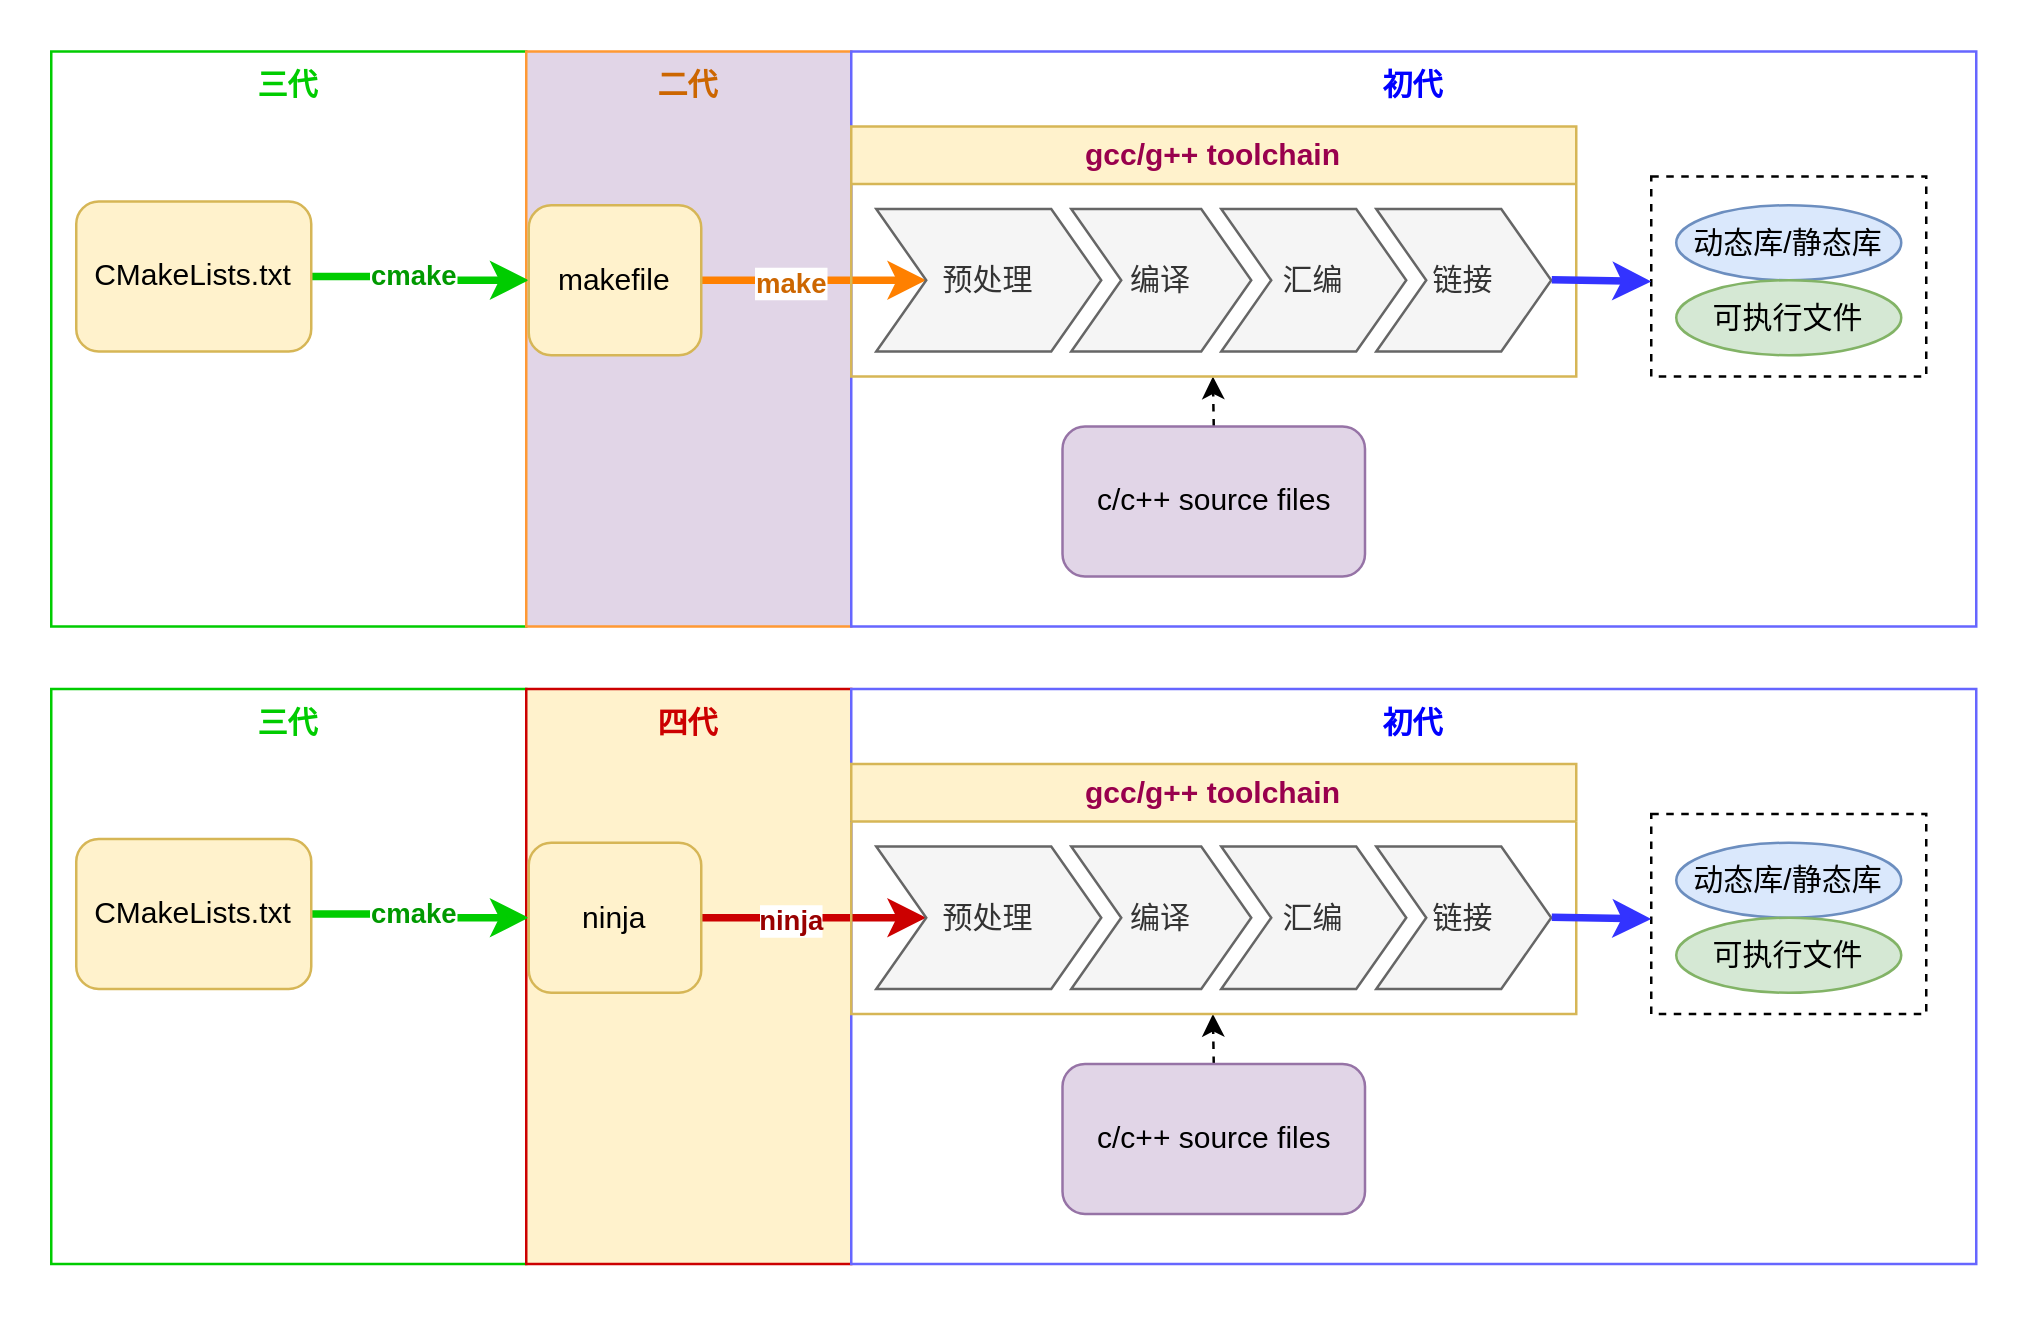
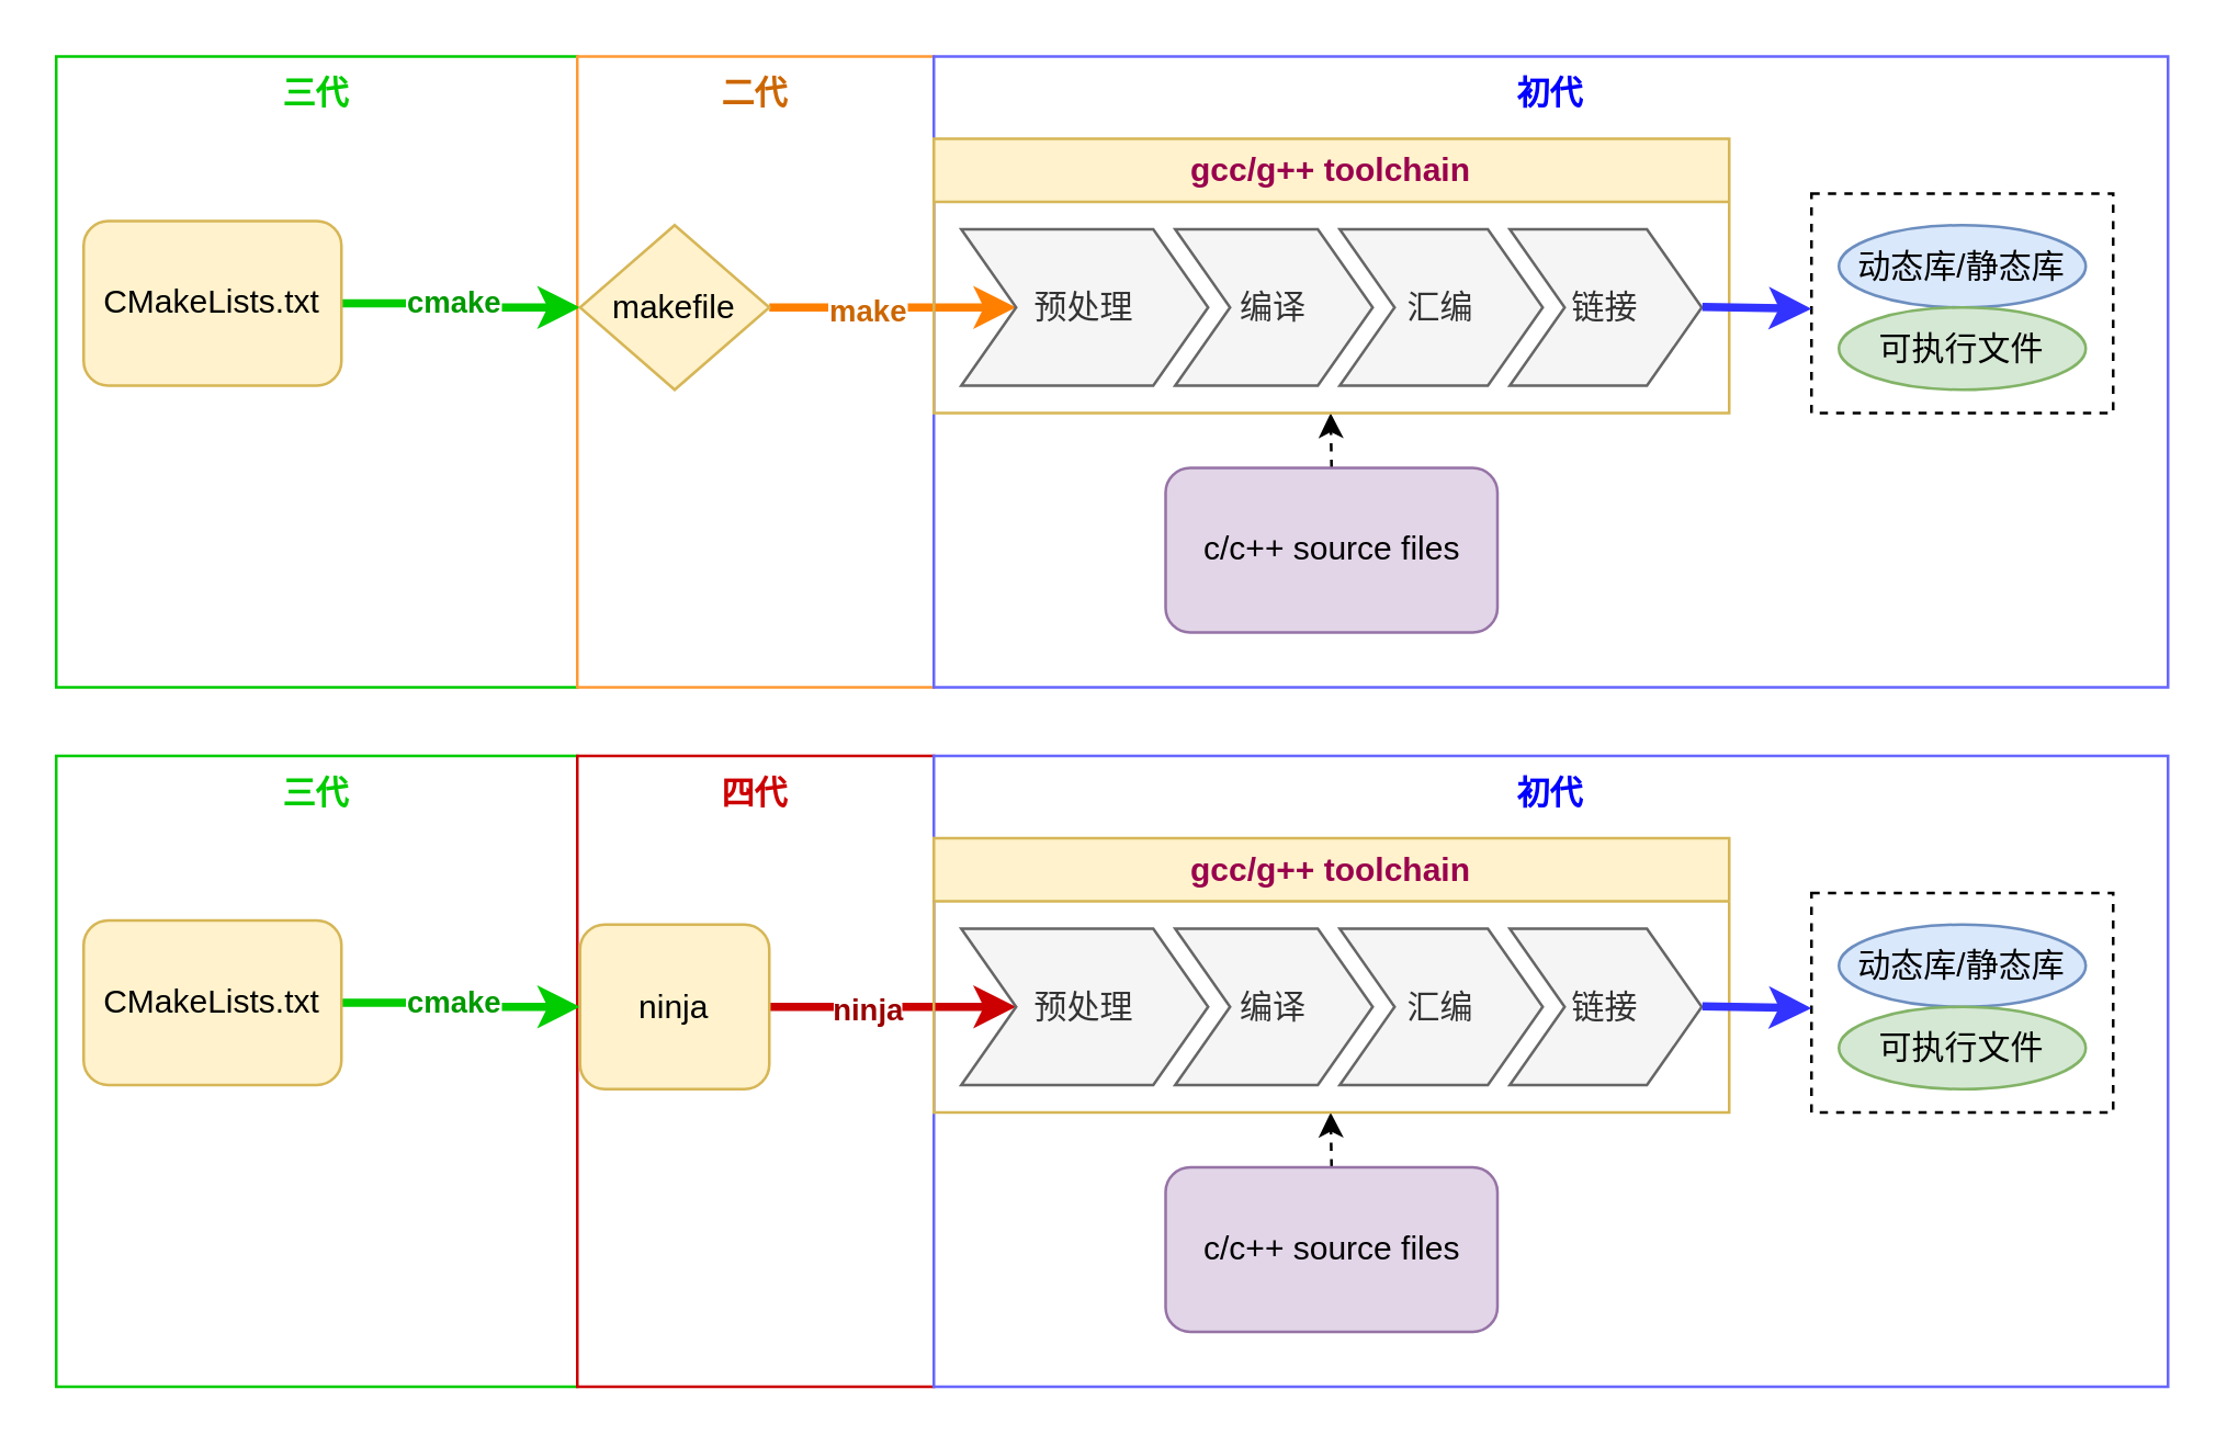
  <mxCell id="0" />
  <mxCell id="1" parent="0" />
  <mxCell id="2" value="三代" style="rounded=0;whiteSpace=wrap;html=1;strokeColor=#00CC00;verticalAlign=top;fontStyle=1;fontColor=#00CC00;" vertex="1" parent="1"><mxGeometry x="20" y="20" width="190" height="230" as="geometry" /></mxCell>
- <mxCell id="3" value="二代" style="rounded=0;whiteSpace=wrap;html=1;strokeColor=#FF9933;verticalAlign=top;fontStyle=1;fontColor=#CC6600;fillColor=#e1d5e7;" vertex="1" parent="1"><mxGeometry x="210" y="20" width="130" height="230" as="geometry" /></mxCell>
+ <mxCell id="3" value="二代" style="rounded=0;whiteSpace=wrap;html=1;strokeColor=#FF9933;verticalAlign=top;fontStyle=1;fontColor=#CC6600;" vertex="1" parent="1"><mxGeometry x="210" y="20" width="130" height="230" as="geometry" /></mxCell>
  <mxCell id="4" value="初代" style="rounded=0;whiteSpace=wrap;html=1;strokeColor=#6666FF;verticalAlign=top;fontStyle=1;fontColor=#0000FF;" vertex="1" parent="1"><mxGeometry x="340" y="20" width="450" height="230" as="geometry" /></mxCell>
  <mxCell id="5" value="" style="rounded=0;whiteSpace=wrap;html=1;dashed=1;fillColor=none;" vertex="1" parent="1"><mxGeometry x="660" y="70" width="110" height="80" as="geometry" /></mxCell>
  <mxCell id="6" style="edgeStyle=orthogonalEdgeStyle;rounded=0;orthogonalLoop=1;jettySize=auto;html=1;exitX=0.5;exitY=0;exitDx=0;exitDy=0;dashed=1;" edge="1" parent="1" source="7"><mxGeometry relative="1" as="geometry"><mxPoint x="484.667" y="150" as="targetPoint" /></mxGeometry></mxCell>
  <mxCell id="7" value="c/c++ source files" style="rounded=1;whiteSpace=wrap;html=1;fillColor=#e1d5e7;strokeColor=#9673a6;" vertex="1" parent="1"><mxGeometry x="424.5" y="170" width="121" height="60" as="geometry" /></mxCell>
  <mxCell id="8" style="edgeStyle=orthogonalEdgeStyle;rounded=0;orthogonalLoop=1;jettySize=auto;html=1;exitX=1;exitY=0.5;exitDx=0;exitDy=0;strokeWidth=3;strokeColor=#00CC00;" edge="1" parent="1" source="10" target="13"><mxGeometry relative="1" as="geometry" /></mxCell>
  <mxCell id="9" value="cmake" style="edgeLabel;html=1;align=center;verticalAlign=middle;resizable=0;points=[];fontStyle=1;fontColor=#009900;" vertex="1" connectable="0" parent="8"><mxGeometry x="-0.086" y="1" relative="1" as="geometry"><mxPoint as="offset" /></mxGeometry></mxCell>
  <mxCell id="10" value="CMakeLists.txt" style="rounded=1;whiteSpace=wrap;html=1;fillColor=#fff2cc;strokeColor=#d6b656;" vertex="1" parent="1"><mxGeometry x="30" y="80" width="94" height="60" as="geometry" /></mxCell>
  <mxCell id="11" style="edgeStyle=orthogonalEdgeStyle;rounded=0;orthogonalLoop=1;jettySize=auto;html=1;exitX=1;exitY=0.5;exitDx=0;exitDy=0;strokeWidth=3;strokeColor=#FF8000;" edge="1" parent="1" source="13" target="15"><mxGeometry relative="1" as="geometry"><mxPoint x="460" y="70" as="targetPoint" /></mxGeometry></mxCell>
  <mxCell id="12" value="make" style="edgeLabel;html=1;align=center;verticalAlign=middle;resizable=0;points=[];fontStyle=1;fontColor=#CC6600;" vertex="1" connectable="0" parent="11"><mxGeometry x="-0.233" relative="1" as="geometry"><mxPoint y="1" as="offset" /></mxGeometry></mxCell>
- <mxCell id="13" value="makefile" style="rounded=1;whiteSpace=wrap;html=1;fillColor=#fff2cc;strokeColor=#d6b656;" vertex="1" parent="1"><mxGeometry x="211" y="81.5" width="69" height="60" as="geometry" /></mxCell>
+ <mxCell id="13" value="makefile" style="rhombus;whiteSpace=wrap;html=1;fillColor=#fff2cc;strokeColor=#d6b656;" vertex="1" parent="1"><mxGeometry x="211" y="81.5" width="69" height="60" as="geometry" /></mxCell>
  <mxCell id="14" value="&lt;font color=&quot;#99004d&quot;&gt;gcc/g++ toolchain&lt;/font&gt;" style="swimlane;childLayout=stackLayout;horizontal=1;fillColor=#fff2cc;horizontalStack=1;resizeParent=1;resizeParentMax=0;resizeLast=0;collapsible=0;strokeColor=#d6b656;stackBorder=10;stackSpacing=-12;resizable=1;align=center;points=[];whiteSpace=wrap;html=1;" vertex="1" parent="1"><mxGeometry x="340" y="50" width="290" height="100" as="geometry" /></mxCell>
  <mxCell id="15" value="预处理" style="shape=step;perimeter=stepPerimeter;fixedSize=1;points=[];whiteSpace=wrap;html=1;fillColor=#f5f5f5;fontColor=#333333;strokeColor=#666666;" vertex="1" parent="14"><mxGeometry x="10" y="33" width="90" height="57" as="geometry" /></mxCell>
  <mxCell id="16" value="编译" style="shape=step;perimeter=stepPerimeter;fixedSize=1;points=[];whiteSpace=wrap;html=1;fillColor=#f5f5f5;fontColor=#333333;strokeColor=#666666;" vertex="1" parent="14"><mxGeometry x="88" y="33" width="72" height="57" as="geometry" /></mxCell>
  <mxCell id="17" value="汇编" style="shape=step;perimeter=stepPerimeter;fixedSize=1;points=[];whiteSpace=wrap;html=1;fillColor=#f5f5f5;fontColor=#333333;strokeColor=#666666;" vertex="1" parent="14"><mxGeometry x="148" y="33" width="74" height="57" as="geometry" /></mxCell>
  <mxCell id="18" value="链接" style="shape=step;perimeter=stepPerimeter;fixedSize=1;points=[];whiteSpace=wrap;html=1;fillColor=#f5f5f5;fontColor=#333333;strokeColor=#666666;" vertex="1" parent="14"><mxGeometry x="210" y="33" width="70" height="57" as="geometry" /></mxCell>
  <mxCell id="19" value="" style="endArrow=classic;html=1;rounded=0;exitX=1.003;exitY=0.496;exitDx=0;exitDy=0;exitPerimeter=0;strokeWidth=3;strokeColor=#3333FF;" edge="1" parent="1" source="18"><mxGeometry width="50" height="50" relative="1" as="geometry"><mxPoint x="650" y="140" as="sourcePoint" /><mxPoint x="660" y="112" as="targetPoint" /></mxGeometry></mxCell>
  <mxCell id="20" value="动态库/静态库" style="shape=ellipse;html=1;dashed=0;whiteSpace=wrap;perimeter=ellipsePerimeter;fillColor=#dae8fc;strokeColor=#6c8ebf;" vertex="1" parent="1"><mxGeometry x="670" y="81.5" width="90" height="30" as="geometry" /></mxCell>
  <mxCell id="21" value="可执行文件" style="shape=ellipse;html=1;dashed=0;whiteSpace=wrap;perimeter=ellipsePerimeter;fillColor=#d5e8d4;strokeColor=#82b366;" vertex="1" parent="1"><mxGeometry x="670" y="111.5" width="90" height="30" as="geometry" /></mxCell>
  <mxCell id="22" value="三代" style="rounded=0;whiteSpace=wrap;html=1;strokeColor=#00CC00;verticalAlign=top;fontStyle=1;fontColor=#00CC00;" vertex="1" parent="1"><mxGeometry x="20" y="275" width="190" height="230" as="geometry" /></mxCell>
- <mxCell id="23" value="四代" style="rounded=0;whiteSpace=wrap;html=1;strokeColor=#CC0000;verticalAlign=top;fontStyle=1;fontColor=#CC0000;fillColor=#fff2cc;" vertex="1" parent="1"><mxGeometry x="210" y="275" width="130" height="230" as="geometry" /></mxCell>
+ <mxCell id="23" value="四代" style="rounded=0;whiteSpace=wrap;html=1;strokeColor=#CC0000;verticalAlign=top;fontStyle=1;fontColor=#CC0000;" vertex="1" parent="1"><mxGeometry x="210" y="275" width="130" height="230" as="geometry" /></mxCell>
  <mxCell id="24" value="初代" style="rounded=0;whiteSpace=wrap;html=1;strokeColor=#6666FF;verticalAlign=top;fontStyle=1;fontColor=#0000FF;" vertex="1" parent="1"><mxGeometry x="340" y="275" width="450" height="230" as="geometry" /></mxCell>
  <mxCell id="25" value="" style="rounded=0;whiteSpace=wrap;html=1;dashed=1;fillColor=none;" vertex="1" parent="1"><mxGeometry x="660" y="325" width="110" height="80" as="geometry" /></mxCell>
  <mxCell id="26" style="edgeStyle=orthogonalEdgeStyle;rounded=0;orthogonalLoop=1;jettySize=auto;html=1;exitX=0.5;exitY=0;exitDx=0;exitDy=0;dashed=1;" edge="1" parent="1" source="27"><mxGeometry relative="1" as="geometry"><mxPoint x="484.667" y="405" as="targetPoint" /></mxGeometry></mxCell>
  <mxCell id="27" value="c/c++ source files" style="rounded=1;whiteSpace=wrap;html=1;fillColor=#e1d5e7;strokeColor=#9673a6;" vertex="1" parent="1"><mxGeometry x="424.5" y="425" width="121" height="60" as="geometry" /></mxCell>
  <mxCell id="28" style="edgeStyle=orthogonalEdgeStyle;rounded=0;orthogonalLoop=1;jettySize=auto;html=1;exitX=1;exitY=0.5;exitDx=0;exitDy=0;strokeWidth=3;strokeColor=#00CC00;" edge="1" parent="1" source="30" target="33"><mxGeometry relative="1" as="geometry" /></mxCell>
  <mxCell id="29" value="cmake" style="edgeLabel;html=1;align=center;verticalAlign=middle;resizable=0;points=[];fontStyle=1;fontColor=#009900;" vertex="1" connectable="0" parent="28"><mxGeometry x="-0.086" y="1" relative="1" as="geometry"><mxPoint as="offset" /></mxGeometry></mxCell>
  <mxCell id="30" value="CMakeLists.txt" style="rounded=1;whiteSpace=wrap;html=1;fillColor=#fff2cc;strokeColor=#d6b656;" vertex="1" parent="1"><mxGeometry x="30" y="335" width="94" height="60" as="geometry" /></mxCell>
  <mxCell id="31" style="edgeStyle=orthogonalEdgeStyle;rounded=0;orthogonalLoop=1;jettySize=auto;html=1;exitX=1;exitY=0.5;exitDx=0;exitDy=0;strokeWidth=3;strokeColor=#CC0000;" edge="1" parent="1" source="33" target="35"><mxGeometry relative="1" as="geometry"><mxPoint x="460" y="325" as="targetPoint" /></mxGeometry></mxCell>
  <mxCell id="32" value="ninja" style="edgeLabel;html=1;align=center;verticalAlign=middle;resizable=0;points=[];fontStyle=1;fontColor=#990000;" vertex="1" connectable="0" parent="31"><mxGeometry x="-0.233" relative="1" as="geometry"><mxPoint y="1" as="offset" /></mxGeometry></mxCell>
  <mxCell id="33" value="ninja" style="rounded=1;whiteSpace=wrap;html=1;fillColor=#fff2cc;strokeColor=#d6b656;" vertex="1" parent="1"><mxGeometry x="211" y="336.5" width="69" height="60" as="geometry" /></mxCell>
  <mxCell id="34" value="&lt;font color=&quot;#99004d&quot;&gt;gcc/g++ toolchain&lt;/font&gt;" style="swimlane;childLayout=stackLayout;horizontal=1;fillColor=#fff2cc;horizontalStack=1;resizeParent=1;resizeParentMax=0;resizeLast=0;collapsible=0;strokeColor=#d6b656;stackBorder=10;stackSpacing=-12;resizable=1;align=center;points=[];whiteSpace=wrap;html=1;" vertex="1" parent="1"><mxGeometry x="340" y="305" width="290" height="100" as="geometry" /></mxCell>
  <mxCell id="35" value="预处理" style="shape=step;perimeter=stepPerimeter;fixedSize=1;points=[];whiteSpace=wrap;html=1;fillColor=#f5f5f5;fontColor=#333333;strokeColor=#666666;" vertex="1" parent="34"><mxGeometry x="10" y="33" width="90" height="57" as="geometry" /></mxCell>
  <mxCell id="36" value="编译" style="shape=step;perimeter=stepPerimeter;fixedSize=1;points=[];whiteSpace=wrap;html=1;fillColor=#f5f5f5;fontColor=#333333;strokeColor=#666666;" vertex="1" parent="34"><mxGeometry x="88" y="33" width="72" height="57" as="geometry" /></mxCell>
  <mxCell id="37" value="汇编" style="shape=step;perimeter=stepPerimeter;fixedSize=1;points=[];whiteSpace=wrap;html=1;fillColor=#f5f5f5;fontColor=#333333;strokeColor=#666666;" vertex="1" parent="34"><mxGeometry x="148" y="33" width="74" height="57" as="geometry" /></mxCell>
  <mxCell id="38" value="链接" style="shape=step;perimeter=stepPerimeter;fixedSize=1;points=[];whiteSpace=wrap;html=1;fillColor=#f5f5f5;fontColor=#333333;strokeColor=#666666;" vertex="1" parent="34"><mxGeometry x="210" y="33" width="70" height="57" as="geometry" /></mxCell>
  <mxCell id="39" value="" style="endArrow=classic;html=1;rounded=0;exitX=1.003;exitY=0.496;exitDx=0;exitDy=0;exitPerimeter=0;strokeWidth=3;strokeColor=#3333FF;" edge="1" parent="1" source="38"><mxGeometry width="50" height="50" relative="1" as="geometry"><mxPoint x="650" y="395" as="sourcePoint" /><mxPoint x="660" y="367" as="targetPoint" /></mxGeometry></mxCell>
  <mxCell id="40" value="动态库/静态库" style="shape=ellipse;html=1;dashed=0;whiteSpace=wrap;perimeter=ellipsePerimeter;fillColor=#dae8fc;strokeColor=#6c8ebf;" vertex="1" parent="1"><mxGeometry x="670" y="336.5" width="90" height="30" as="geometry" /></mxCell>
  <mxCell id="41" value="可执行文件" style="shape=ellipse;html=1;dashed=0;whiteSpace=wrap;perimeter=ellipsePerimeter;fillColor=#d5e8d4;strokeColor=#82b366;" vertex="1" parent="1"><mxGeometry x="670" y="366.5" width="90" height="30" as="geometry" /></mxCell>
